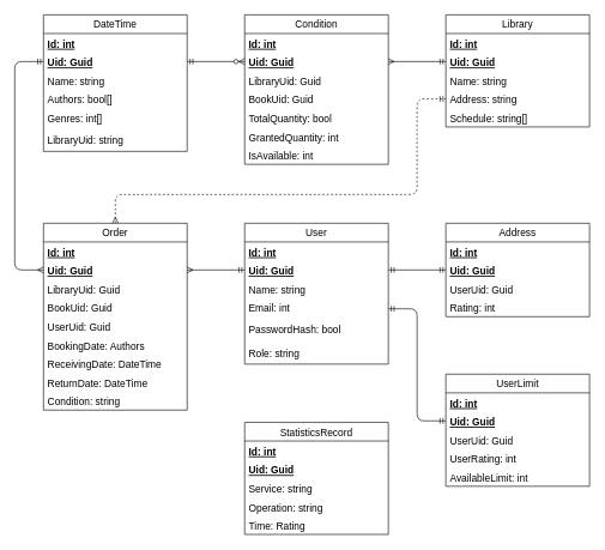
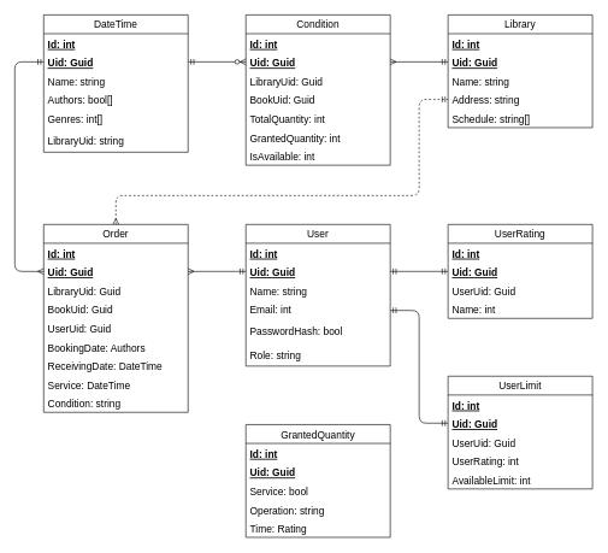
  <mxCell id="0" />
  <mxCell id="1" parent="0" />
- <mxCell id="2" value="Address" style="swimlane;fontStyle=0;childLayout=stackLayout;horizontal=1;startSize=26;horizontalStack=0;resizeParent=1;resizeParentMax=0;resizeLast=0;collapsible=1;marginBottom=0;fontSize=14;fillColor=none;" parent="1" vertex="1"><mxGeometry x="620" y="310" width="200" height="130" as="geometry" /></mxCell>
+ <mxCell id="2" value="UserRating" style="swimlane;fontStyle=0;childLayout=stackLayout;horizontal=1;startSize=26;horizontalStack=0;resizeParent=1;resizeParentMax=0;resizeLast=0;collapsible=1;marginBottom=0;fontSize=14;fillColor=none;" parent="1" vertex="1"><mxGeometry x="620" y="310" width="200" height="130" as="geometry" /></mxCell>
  <mxCell id="3" value="Id: int" style="text;strokeColor=none;fillColor=none;align=left;verticalAlign=top;spacingLeft=4;spacingRight=4;overflow=hidden;rotatable=0;points=[[0,0.5],[1,0.5]];portConstraint=eastwest;fontStyle=5;fontSize=14;" parent="2" vertex="1"><mxGeometry y="26" width="200" height="26" as="geometry" /></mxCell>
  <mxCell id="4" value="Uid: Guid" style="text;strokeColor=none;fillColor=none;align=left;verticalAlign=top;spacingLeft=4;spacingRight=4;overflow=hidden;rotatable=0;points=[[0,0.5],[1,0.5]];portConstraint=eastwest;fontStyle=5;fontSize=14;" parent="2" vertex="1"><mxGeometry y="52" width="200" height="26" as="geometry" /></mxCell>
  <mxCell id="5" value="UserUid: Guid" style="text;strokeColor=none;fillColor=none;align=left;verticalAlign=top;spacingLeft=4;spacingRight=4;overflow=hidden;rotatable=0;points=[[0,0.5],[1,0.5]];portConstraint=eastwest;fontSize=14;" parent="2" vertex="1"><mxGeometry y="78" width="200" height="26" as="geometry" /></mxCell>
- <mxCell id="6" value="Rating: int" style="text;strokeColor=none;fillColor=none;align=left;verticalAlign=top;spacingLeft=4;spacingRight=4;overflow=hidden;rotatable=0;points=[[0,0.5],[1,0.5]];portConstraint=eastwest;fontSize=14;" parent="2" vertex="1"><mxGeometry y="104" width="200" height="26" as="geometry" /></mxCell>
+ <mxCell id="6" value="Name: int" style="text;strokeColor=none;fillColor=none;align=left;verticalAlign=top;spacingLeft=4;spacingRight=4;overflow=hidden;rotatable=0;points=[[0,0.5],[1,0.5]];portConstraint=eastwest;fontSize=14;" parent="2" vertex="1"><mxGeometry y="104" width="200" height="26" as="geometry" /></mxCell>
  <mxCell id="7" value="Order" style="swimlane;fontStyle=0;childLayout=stackLayout;horizontal=1;startSize=26;horizontalStack=0;resizeParent=1;resizeParentMax=0;resizeLast=0;collapsible=1;marginBottom=0;fontSize=14;fillColor=none;" parent="1" vertex="1"><mxGeometry x="60" y="310" width="200" height="260" as="geometry" /></mxCell>
  <mxCell id="8" value="Id: int" style="text;strokeColor=none;fillColor=none;align=left;verticalAlign=top;spacingLeft=4;spacingRight=4;overflow=hidden;rotatable=0;points=[[0,0.5],[1,0.5]];portConstraint=eastwest;fontStyle=5;fontSize=14;" parent="7" vertex="1"><mxGeometry y="26" width="200" height="26" as="geometry" /></mxCell>
  <mxCell id="9" value="Uid: Guid" style="text;strokeColor=none;fillColor=none;align=left;verticalAlign=top;spacingLeft=4;spacingRight=4;overflow=hidden;rotatable=0;points=[[0,0.5],[1,0.5]];portConstraint=eastwest;fontStyle=5;fontSize=14;" parent="7" vertex="1"><mxGeometry y="52" width="200" height="26" as="geometry" /></mxCell>
  <mxCell id="10" value="LibraryUid: Guid" style="text;strokeColor=none;fillColor=none;align=left;verticalAlign=top;spacingLeft=4;spacingRight=4;overflow=hidden;rotatable=0;points=[[0,0.5],[1,0.5]];portConstraint=eastwest;fontSize=14;" parent="7" vertex="1"><mxGeometry y="78" width="200" height="26" as="geometry" /></mxCell>
  <mxCell id="11" value="BookUid: Guid" style="text;strokeColor=none;fillColor=none;align=left;verticalAlign=top;spacingLeft=4;spacingRight=4;overflow=hidden;rotatable=0;points=[[0,0.5],[1,0.5]];portConstraint=eastwest;fontSize=14;" parent="7" vertex="1"><mxGeometry y="104" width="200" height="26" as="geometry" /></mxCell>
  <mxCell id="12" value="UserUid: Guid" style="text;strokeColor=none;fillColor=none;align=left;verticalAlign=top;spacingLeft=4;spacingRight=4;overflow=hidden;rotatable=0;points=[[0,0.5],[1,0.5]];portConstraint=eastwest;fontSize=14;" parent="7" vertex="1"><mxGeometry y="130" width="200" height="26" as="geometry" /></mxCell>
  <mxCell id="13" value="BookingDate: Authors" style="text;strokeColor=none;fillColor=none;align=left;verticalAlign=top;spacingLeft=4;spacingRight=4;overflow=hidden;rotatable=0;points=[[0,0.5],[1,0.5]];portConstraint=eastwest;fontSize=14;" parent="7" vertex="1"><mxGeometry y="156" width="200" height="26" as="geometry" /></mxCell>
  <mxCell id="14" value="ReceivingDate: DateTime" style="text;strokeColor=none;fillColor=none;align=left;verticalAlign=top;spacingLeft=4;spacingRight=4;overflow=hidden;rotatable=0;points=[[0,0.5],[1,0.5]];portConstraint=eastwest;fontSize=14;" parent="7" vertex="1"><mxGeometry y="182" width="200" height="26" as="geometry" /></mxCell>
- <mxCell id="15" value="ReturnDate: DateTime" style="text;strokeColor=none;fillColor=none;align=left;verticalAlign=top;spacingLeft=4;spacingRight=4;overflow=hidden;rotatable=0;points=[[0,0.5],[1,0.5]];portConstraint=eastwest;fontSize=14;" parent="7" vertex="1"><mxGeometry y="208" width="200" height="26" as="geometry" /></mxCell>
+ <mxCell id="15" value="Service: DateTime" style="text;strokeColor=none;fillColor=none;align=left;verticalAlign=top;spacingLeft=4;spacingRight=4;overflow=hidden;rotatable=0;points=[[0,0.5],[1,0.5]];portConstraint=eastwest;fontSize=14;" parent="7" vertex="1"><mxGeometry y="208" width="200" height="26" as="geometry" /></mxCell>
  <mxCell id="16" value="Condition: string" style="text;strokeColor=none;fillColor=none;align=left;verticalAlign=top;spacingLeft=4;spacingRight=4;overflow=hidden;rotatable=0;points=[[0,0.5],[1,0.5]];portConstraint=eastwest;fontSize=14;" parent="7" vertex="1"><mxGeometry y="234" width="200" height="26" as="geometry" /></mxCell>
  <mxCell id="17" value="Library" style="swimlane;fontStyle=0;childLayout=stackLayout;horizontal=1;startSize=26;horizontalStack=0;resizeParent=1;resizeParentMax=0;resizeLast=0;collapsible=1;marginBottom=0;fontSize=14;fillColor=none;" parent="1" vertex="1"><mxGeometry x="620" y="20" width="200" height="156" as="geometry" /></mxCell>
  <mxCell id="18" value="Id: int" style="text;strokeColor=none;fillColor=none;align=left;verticalAlign=top;spacingLeft=4;spacingRight=4;overflow=hidden;rotatable=0;points=[[0,0.5],[1,0.5]];portConstraint=eastwest;fontStyle=5;fontSize=14;" parent="17" vertex="1"><mxGeometry y="26" width="200" height="26" as="geometry" /></mxCell>
  <mxCell id="19" value="Uid: Guid" style="text;strokeColor=none;fillColor=none;align=left;verticalAlign=top;spacingLeft=4;spacingRight=4;overflow=hidden;rotatable=0;points=[[0,0.5],[1,0.5]];portConstraint=eastwest;fontStyle=5;fontSize=14;" parent="17" vertex="1"><mxGeometry y="52" width="200" height="26" as="geometry" /></mxCell>
  <mxCell id="20" value="Name: string" style="text;strokeColor=none;fillColor=none;align=left;verticalAlign=top;spacingLeft=4;spacingRight=4;overflow=hidden;rotatable=0;points=[[0,0.5],[1,0.5]];portConstraint=eastwest;fontSize=14;" parent="17" vertex="1"><mxGeometry y="78" width="200" height="26" as="geometry" /></mxCell>
  <mxCell id="21" value="Address: string" style="text;strokeColor=none;fillColor=none;align=left;verticalAlign=top;spacingLeft=4;spacingRight=4;overflow=hidden;rotatable=0;points=[[0,0.5],[1,0.5]];portConstraint=eastwest;fontSize=14;" parent="17" vertex="1"><mxGeometry y="104" width="200" height="26" as="geometry" /></mxCell>
  <mxCell id="22" value="Schedule: string[]" style="text;strokeColor=none;fillColor=none;align=left;verticalAlign=top;spacingLeft=4;spacingRight=4;overflow=hidden;rotatable=0;points=[[0,0.5],[1,0.5]];portConstraint=eastwest;fontSize=14;" parent="17" vertex="1"><mxGeometry y="130" width="200" height="26" as="geometry" /></mxCell>
  <mxCell id="23" value="DateTime" style="swimlane;fontStyle=0;childLayout=stackLayout;horizontal=1;startSize=26;horizontalStack=0;resizeParent=1;resizeParentMax=0;resizeLast=0;collapsible=1;marginBottom=0;fontSize=14;fillColor=none;" parent="1" vertex="1"><mxGeometry x="60" y="20" width="200" height="190" as="geometry" /></mxCell>
  <mxCell id="24" value="Id: int" style="text;strokeColor=none;fillColor=none;align=left;verticalAlign=top;spacingLeft=4;spacingRight=4;overflow=hidden;rotatable=0;points=[[0,0.5],[1,0.5]];portConstraint=eastwest;fontStyle=5;fontSize=14;" parent="23" vertex="1"><mxGeometry y="26" width="200" height="26" as="geometry" /></mxCell>
  <mxCell id="25" value="Uid: Guid" style="text;strokeColor=none;fillColor=none;align=left;verticalAlign=top;spacingLeft=4;spacingRight=4;overflow=hidden;rotatable=0;points=[[0,0.5],[1,0.5]];portConstraint=eastwest;fontStyle=5;fontSize=14;" parent="23" vertex="1"><mxGeometry y="52" width="200" height="26" as="geometry" /></mxCell>
  <mxCell id="26" value="Name: string" style="text;strokeColor=none;fillColor=none;align=left;verticalAlign=top;spacingLeft=4;spacingRight=4;overflow=hidden;rotatable=0;points=[[0,0.5],[1,0.5]];portConstraint=eastwest;fontSize=14;" parent="23" vertex="1"><mxGeometry y="78" width="200" height="26" as="geometry" /></mxCell>
  <mxCell id="27" value="Authors: bool[]" style="text;strokeColor=none;fillColor=none;align=left;verticalAlign=top;spacingLeft=4;spacingRight=4;overflow=hidden;rotatable=0;points=[[0,0.5],[1,0.5]];portConstraint=eastwest;fontSize=14;" parent="23" vertex="1"><mxGeometry y="104" width="200" height="26" as="geometry" /></mxCell>
  <mxCell id="28" value="Genres: int[]" style="text;strokeColor=none;fillColor=none;align=left;verticalAlign=top;spacingLeft=4;spacingRight=4;overflow=hidden;rotatable=0;points=[[0,0.5],[1,0.5]];portConstraint=eastwest;fontSize=14;" parent="23" vertex="1"><mxGeometry y="130" width="200" height="30" as="geometry" /></mxCell>
  <mxCell id="29" value="LibraryUid: string" style="text;strokeColor=none;fillColor=none;align=left;verticalAlign=top;spacingLeft=4;spacingRight=4;overflow=hidden;rotatable=0;points=[[0,0.5],[1,0.5]];portConstraint=eastwest;fontSize=14;" parent="23" vertex="1"><mxGeometry y="160" width="200" height="30" as="geometry" /></mxCell>
  <mxCell id="30" value="UserLimit" style="swimlane;fontStyle=0;childLayout=stackLayout;horizontal=1;startSize=26;horizontalStack=0;resizeParent=1;resizeParentMax=0;resizeLast=0;collapsible=1;marginBottom=0;fontSize=14;fillColor=none;" parent="1" vertex="1"><mxGeometry x="620" y="520" width="200" height="156" as="geometry" /></mxCell>
  <mxCell id="31" value="Id: int" style="text;strokeColor=none;fillColor=none;align=left;verticalAlign=top;spacingLeft=4;spacingRight=4;overflow=hidden;rotatable=0;points=[[0,0.5],[1,0.5]];portConstraint=eastwest;fontStyle=5;fontSize=14;" parent="30" vertex="1"><mxGeometry y="26" width="200" height="26" as="geometry" /></mxCell>
  <mxCell id="32" value="Uid: Guid" style="text;strokeColor=none;fillColor=none;align=left;verticalAlign=top;spacingLeft=4;spacingRight=4;overflow=hidden;rotatable=0;points=[[0,0.5],[1,0.5]];portConstraint=eastwest;fontStyle=5;fontSize=14;" parent="30" vertex="1"><mxGeometry y="52" width="200" height="26" as="geometry" /></mxCell>
  <mxCell id="33" value="UserUid: Guid" style="text;strokeColor=none;fillColor=none;align=left;verticalAlign=top;spacingLeft=4;spacingRight=4;overflow=hidden;rotatable=0;points=[[0,0.5],[1,0.5]];portConstraint=eastwest;fontSize=14;" parent="30" vertex="1"><mxGeometry y="78" width="200" height="26" as="geometry" /></mxCell>
  <mxCell id="34" value="UserRating: int" style="text;strokeColor=none;fillColor=none;align=left;verticalAlign=top;spacingLeft=4;spacingRight=4;overflow=hidden;rotatable=0;points=[[0,0.5],[1,0.5]];portConstraint=eastwest;fontSize=14;" parent="30" vertex="1"><mxGeometry y="104" width="200" height="26" as="geometry" /></mxCell>
  <mxCell id="35" value="AvailableLimit: int" style="text;strokeColor=none;fillColor=none;align=left;verticalAlign=top;spacingLeft=4;spacingRight=4;overflow=hidden;rotatable=0;points=[[0,0.5],[1,0.5]];portConstraint=eastwest;fontSize=14;" parent="30" vertex="1"><mxGeometry y="130" width="200" height="26" as="geometry" /></mxCell>
  <mxCell id="36" value="User" style="swimlane;fontStyle=0;childLayout=stackLayout;horizontal=1;startSize=26;horizontalStack=0;resizeParent=1;resizeParentMax=0;resizeLast=0;collapsible=1;marginBottom=0;fontSize=14;fillColor=none;" parent="1" vertex="1"><mxGeometry x="340" y="310" width="200" height="196" as="geometry" /></mxCell>
  <mxCell id="37" value="Id: int" style="text;strokeColor=none;fillColor=none;align=left;verticalAlign=top;spacingLeft=4;spacingRight=4;overflow=hidden;rotatable=0;points=[[0,0.5],[1,0.5]];portConstraint=eastwest;fontStyle=5;fontSize=14;" parent="36" vertex="1"><mxGeometry y="26" width="200" height="26" as="geometry" /></mxCell>
  <mxCell id="38" value="Uid: Guid" style="text;strokeColor=none;fillColor=none;align=left;verticalAlign=top;spacingLeft=4;spacingRight=4;overflow=hidden;rotatable=0;points=[[0,0.5],[1,0.5]];portConstraint=eastwest;fontStyle=5;fontSize=14;" parent="36" vertex="1"><mxGeometry y="52" width="200" height="26" as="geometry" /></mxCell>
  <mxCell id="39" value="Name: string" style="text;strokeColor=none;fillColor=none;align=left;verticalAlign=top;spacingLeft=4;spacingRight=4;overflow=hidden;rotatable=0;points=[[0,0.5],[1,0.5]];portConstraint=eastwest;fontSize=14;" parent="36" vertex="1"><mxGeometry y="78" width="200" height="26" as="geometry" /></mxCell>
  <mxCell id="40" value="Email: int" style="text;strokeColor=none;fillColor=none;align=left;verticalAlign=top;spacingLeft=4;spacingRight=4;overflow=hidden;rotatable=0;points=[[0,0.5],[1,0.5]];portConstraint=eastwest;fontSize=14;" parent="36" vertex="1"><mxGeometry y="104" width="200" height="30" as="geometry" /></mxCell>
  <mxCell id="41" value="PasswordHash: bool" style="text;strokeColor=none;fillColor=none;align=left;verticalAlign=top;spacingLeft=4;spacingRight=4;overflow=hidden;rotatable=0;points=[[0,0.5],[1,0.5]];portConstraint=eastwest;fontSize=14;" parent="36" vertex="1"><mxGeometry y="134" width="200" height="32" as="geometry" /></mxCell>
  <mxCell id="42" value="Role: string&#10;" style="text;strokeColor=none;fillColor=none;align=left;verticalAlign=top;spacingLeft=4;spacingRight=4;overflow=hidden;rotatable=0;points=[[0,0.5],[1,0.5]];portConstraint=eastwest;fontSize=14;" parent="36" vertex="1"><mxGeometry y="166" width="200" height="30" as="geometry" /></mxCell>
- <mxCell id="43" value="StatisticsRecord" style="swimlane;fontStyle=0;childLayout=stackLayout;horizontal=1;startSize=26;horizontalStack=0;resizeParent=1;resizeParentMax=0;resizeLast=0;collapsible=1;marginBottom=0;fontSize=14;fillColor=none;" parent="1" vertex="1"><mxGeometry x="340" y="587" width="200" height="156" as="geometry" /></mxCell>
+ <mxCell id="43" value="GrantedQuantity" style="swimlane;fontStyle=0;childLayout=stackLayout;horizontal=1;startSize=26;horizontalStack=0;resizeParent=1;resizeParentMax=0;resizeLast=0;collapsible=1;marginBottom=0;fontSize=14;fillColor=none;" parent="1" vertex="1"><mxGeometry x="340" y="587" width="200" height="156" as="geometry" /></mxCell>
  <mxCell id="44" value="Id: int" style="text;strokeColor=none;fillColor=none;align=left;verticalAlign=top;spacingLeft=4;spacingRight=4;overflow=hidden;rotatable=0;points=[[0,0.5],[1,0.5]];portConstraint=eastwest;fontSize=14;fontStyle=5" parent="43" vertex="1"><mxGeometry y="26" width="200" height="26" as="geometry" /></mxCell>
  <mxCell id="45" value="Uid: Guid" style="text;strokeColor=none;fillColor=none;align=left;verticalAlign=top;spacingLeft=4;spacingRight=4;overflow=hidden;rotatable=0;points=[[0,0.5],[1,0.5]];portConstraint=eastwest;fontSize=14;fontStyle=5" parent="43" vertex="1"><mxGeometry y="52" width="200" height="26" as="geometry" /></mxCell>
- <mxCell id="46" value="Service: string" style="text;strokeColor=none;fillColor=none;align=left;verticalAlign=top;spacingLeft=4;spacingRight=4;overflow=hidden;rotatable=0;points=[[0,0.5],[1,0.5]];portConstraint=eastwest;fontSize=14;" parent="43" vertex="1"><mxGeometry y="78" width="200" height="26" as="geometry" /></mxCell>
+ <mxCell id="46" value="Service: bool" style="text;strokeColor=none;fillColor=none;align=left;verticalAlign=top;spacingLeft=4;spacingRight=4;overflow=hidden;rotatable=0;points=[[0,0.5],[1,0.5]];portConstraint=eastwest;fontSize=14;" parent="43" vertex="1"><mxGeometry y="78" width="200" height="26" as="geometry" /></mxCell>
  <mxCell id="47" value="Operation: string" style="text;strokeColor=none;fillColor=none;align=left;verticalAlign=top;spacingLeft=4;spacingRight=4;overflow=hidden;rotatable=0;points=[[0,0.5],[1,0.5]];portConstraint=eastwest;fontSize=14;" parent="43" vertex="1"><mxGeometry y="104" width="200" height="26" as="geometry" /></mxCell>
  <mxCell id="48" value="Time: Rating" style="text;strokeColor=none;fillColor=none;align=left;verticalAlign=top;spacingLeft=4;spacingRight=4;overflow=hidden;rotatable=0;points=[[0,0.5],[1,0.5]];portConstraint=eastwest;fontSize=14;" parent="43" vertex="1"><mxGeometry y="130" width="200" height="26" as="geometry" /></mxCell>
  <mxCell id="49" value="Condition" style="swimlane;fontStyle=0;childLayout=stackLayout;horizontal=1;startSize=26;horizontalStack=0;resizeParent=1;resizeParentMax=0;resizeLast=0;collapsible=1;marginBottom=0;fontSize=14;fillColor=none;" parent="1" vertex="1"><mxGeometry x="340" y="20" width="200" height="208" as="geometry" /></mxCell>
  <mxCell id="50" value="Id: int" style="text;strokeColor=none;fillColor=none;align=left;verticalAlign=top;spacingLeft=4;spacingRight=4;overflow=hidden;rotatable=0;points=[[0,0.5],[1,0.5]];portConstraint=eastwest;fontStyle=5;fontSize=14;" parent="49" vertex="1"><mxGeometry y="26" width="200" height="26" as="geometry" /></mxCell>
  <mxCell id="51" value="Uid: Guid" style="text;strokeColor=none;fillColor=none;align=left;verticalAlign=top;spacingLeft=4;spacingRight=4;overflow=hidden;rotatable=0;points=[[0,0.5],[1,0.5]];portConstraint=eastwest;fontStyle=5;fontSize=14;" parent="49" vertex="1"><mxGeometry y="52" width="200" height="26" as="geometry" /></mxCell>
  <mxCell id="52" value="LibraryUid: Guid" style="text;strokeColor=none;fillColor=none;align=left;verticalAlign=top;spacingLeft=4;spacingRight=4;overflow=hidden;rotatable=0;points=[[0,0.5],[1,0.5]];portConstraint=eastwest;fontStyle=0;fontSize=14;" parent="49" vertex="1"><mxGeometry y="78" width="200" height="26" as="geometry" /></mxCell>
  <mxCell id="53" value="BookUid: Guid" style="text;strokeColor=none;fillColor=none;align=left;verticalAlign=top;spacingLeft=4;spacingRight=4;overflow=hidden;rotatable=0;points=[[0,0.5],[1,0.5]];portConstraint=eastwest;fontStyle=0;fontSize=14;" parent="49" vertex="1"><mxGeometry y="104" width="200" height="26" as="geometry" /></mxCell>
- <mxCell id="54" value="TotalQuantity: bool" style="text;strokeColor=none;fillColor=none;align=left;verticalAlign=top;spacingLeft=4;spacingRight=4;overflow=hidden;rotatable=0;points=[[0,0.5],[1,0.5]];portConstraint=eastwest;fontStyle=0;fontSize=14;" parent="49" vertex="1"><mxGeometry y="130" width="200" height="26" as="geometry" /></mxCell>
+ <mxCell id="54" value="TotalQuantity: int" style="text;strokeColor=none;fillColor=none;align=left;verticalAlign=top;spacingLeft=4;spacingRight=4;overflow=hidden;rotatable=0;points=[[0,0.5],[1,0.5]];portConstraint=eastwest;fontStyle=0;fontSize=14;" parent="49" vertex="1"><mxGeometry y="130" width="200" height="26" as="geometry" /></mxCell>
  <mxCell id="55" value="GrantedQuantity: int" style="text;strokeColor=none;fillColor=none;align=left;verticalAlign=top;spacingLeft=4;spacingRight=4;overflow=hidden;rotatable=0;points=[[0,0.5],[1,0.5]];portConstraint=eastwest;fontStyle=0;fontSize=14;" parent="49" vertex="1"><mxGeometry y="156" width="200" height="26" as="geometry" /></mxCell>
  <mxCell id="56" value="IsAvailable: int" style="text;strokeColor=none;fillColor=none;align=left;verticalAlign=top;spacingLeft=4;spacingRight=4;overflow=hidden;rotatable=0;points=[[0,0.5],[1,0.5]];portConstraint=eastwest;fontStyle=0;fontSize=14;" parent="49" vertex="1"><mxGeometry y="182" width="200" height="26" as="geometry" /></mxCell>
  <mxCell id="57" value="" style="endArrow=ERzeroToMany;html=1;entryX=0;entryY=0.5;entryDx=0;entryDy=0;exitX=1;exitY=0.5;exitDx=0;exitDy=0;startArrow=ERmandOne;startFill=0;endFill=1;labelBackgroundColor=none;" parent="1" source="25" target="51" edge="1"><mxGeometry width="50" height="50" relative="1" as="geometry"><mxPoint x="-100" y="250" as="sourcePoint" /><mxPoint x="-50" y="200" as="targetPoint" /></mxGeometry></mxCell>
  <mxCell id="58" value="" style="endArrow=ERmandOne;html=1;exitX=1;exitY=0.5;exitDx=0;exitDy=0;entryX=0;entryY=0.5;entryDx=0;entryDy=0;startArrow=ERmany;startFill=0;endFill=0;" parent="1" source="51" target="19" edge="1"><mxGeometry width="50" height="50" relative="1" as="geometry"><mxPoint x="570" y="120" as="sourcePoint" /><mxPoint x="620" y="70" as="targetPoint" /></mxGeometry></mxCell>
  <mxCell id="59" value="" style="endArrow=ERmandOne;html=1;entryX=0;entryY=0.5;entryDx=0;entryDy=0;exitX=1;exitY=0.5;exitDx=0;exitDy=0;startArrow=ERmandOne;startFill=0;endFill=0;" parent="1" source="38" target="4" edge="1"><mxGeometry width="50" height="50" relative="1" as="geometry"><mxPoint x="330" y="290" as="sourcePoint" /><mxPoint x="380" y="240" as="targetPoint" /></mxGeometry></mxCell>
  <mxCell id="60" value="" style="endArrow=ERmandOne;html=1;exitX=1;exitY=0.5;exitDx=0;exitDy=0;entryX=0;entryY=0.5;entryDx=0;entryDy=0;startArrow=ERmandOne;startFill=0;endFill=0;" parent="1" source="40" target="32" edge="1"><mxGeometry width="50" height="50" relative="1" as="geometry"><mxPoint x="600" y="490" as="sourcePoint" /><mxPoint x="650" y="440" as="targetPoint" /><Array as="points"><mxPoint x="580" y="429" /><mxPoint x="580" y="585" /></Array></mxGeometry></mxCell>
  <mxCell id="61" value="" style="endArrow=ERmandOne;html=1;entryX=0;entryY=0.5;entryDx=0;entryDy=0;exitX=1;exitY=0.5;exitDx=0;exitDy=0;endFill=0;startArrow=ERmany;startFill=0;" parent="1" source="9" target="38" edge="1"><mxGeometry width="50" height="50" relative="1" as="geometry"><mxPoint x="-140" y="500" as="sourcePoint" /><mxPoint x="-90" y="450" as="targetPoint" /></mxGeometry></mxCell>
  <mxCell id="62" value="" style="endArrow=ERmandOne;html=1;entryX=0;entryY=0.5;entryDx=0;entryDy=0;exitX=0.5;exitY=0;exitDx=0;exitDy=0;endFill=0;startArrow=ERmany;startFill=0;dashed=1;" parent="1" source="7" target="21" edge="1"><mxGeometry width="50" height="50" relative="1" as="geometry"><mxPoint x="310" y="290" as="sourcePoint" /><mxPoint x="360" y="240" as="targetPoint" /><Array as="points"><mxPoint x="160" y="270" /><mxPoint x="580" y="270" /><mxPoint x="580" y="137" /></Array></mxGeometry></mxCell>
  <mxCell id="63" value="" style="endArrow=ERmandOne;html=1;entryX=0;entryY=0.5;entryDx=0;entryDy=0;exitX=0;exitY=0.5;exitDx=0;exitDy=0;endFill=0;startArrow=ERmany;startFill=0;" parent="1" source="9" target="25" edge="1"><mxGeometry width="50" height="50" relative="1" as="geometry"><mxPoint x="20" y="360" as="sourcePoint" /><mxPoint x="30" y="150" as="targetPoint" /><Array as="points"><mxPoint x="20" y="375" /><mxPoint x="20" y="85" /></Array></mxGeometry></mxCell>
